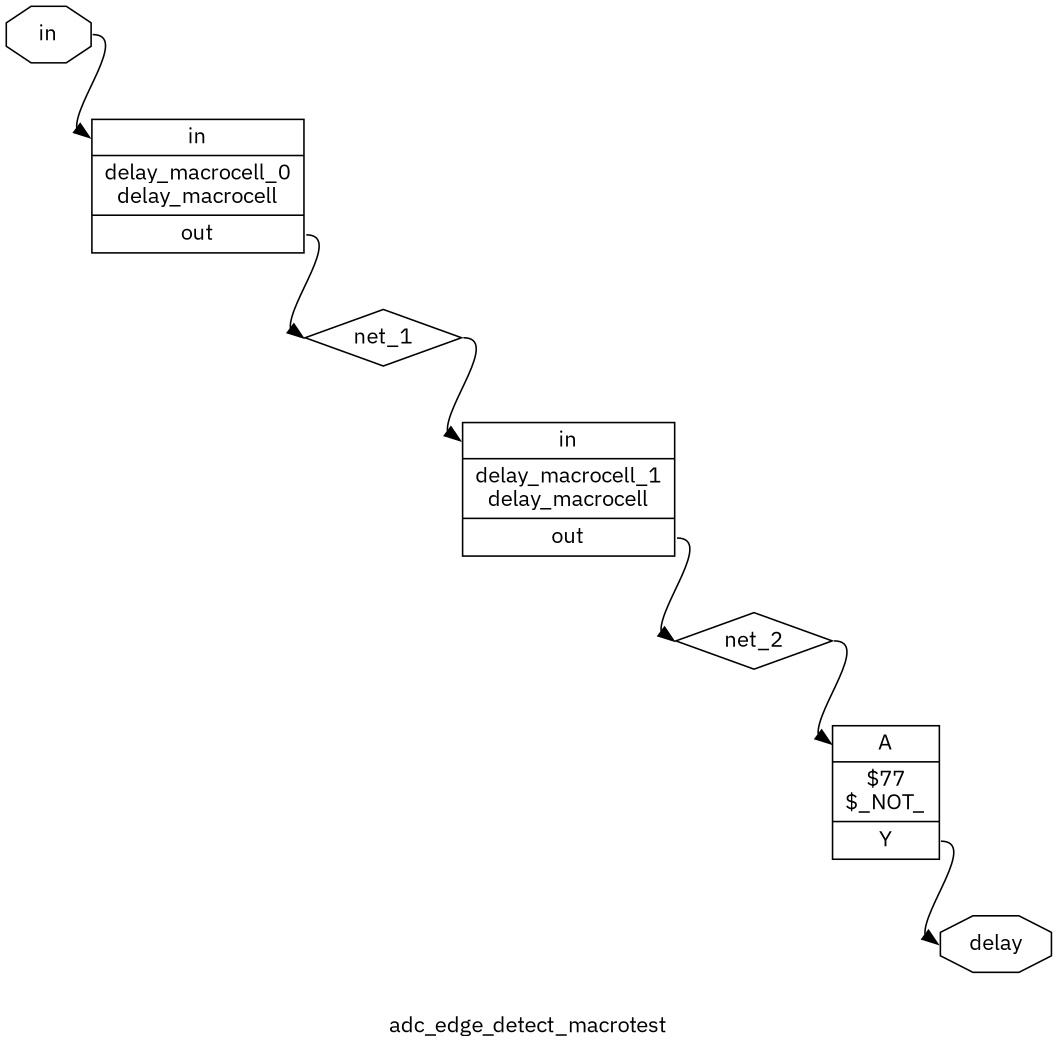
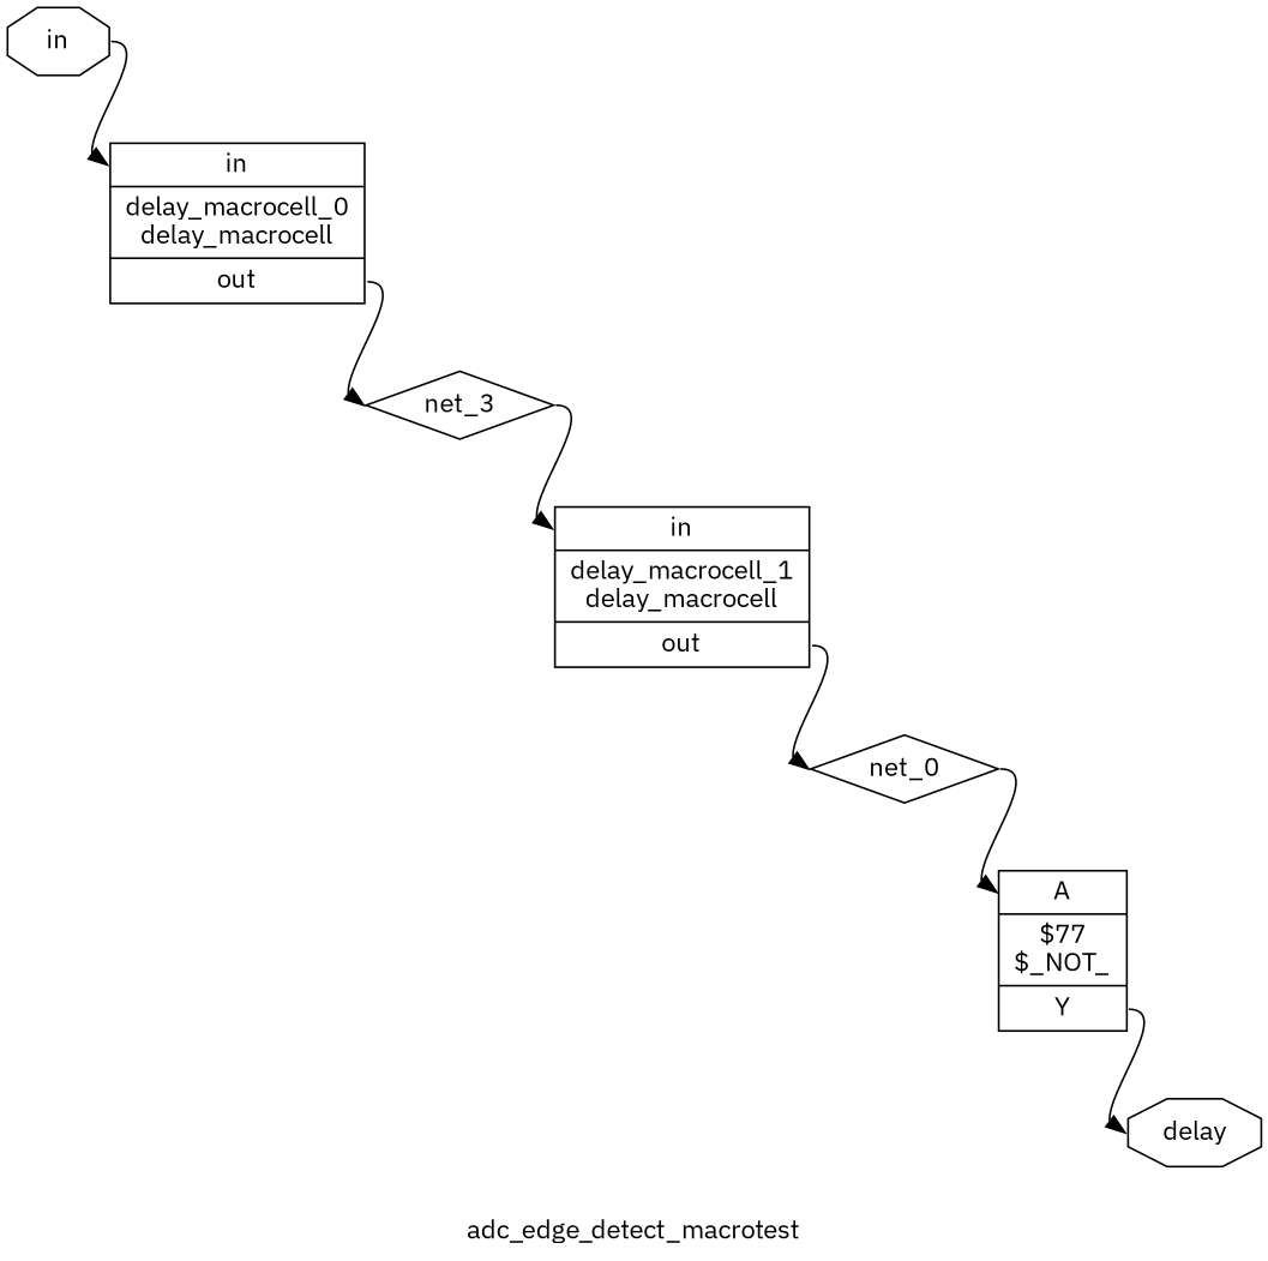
  digraph {
    fontname="IBM Plex Sans"
    label=adc_edge_detect_macrotest
    rankdir=TB
    remincross=true
    node [color=black fontcolor=black fontname="IBM Plex Sans" shape=record]
    edge [color=black fontname="IBM Plex Sans" headport=w tailport=e]
    n1 [label=in shape=octagon]
    n2 [label="{{<p1> in}|delay_macrocell_0\ndelay_macrocell|{<p4> out}}" color="" fontcolor=""]
-   n3 [label=net_1 shape=diamond]
+   n3 [label=net_3 shape=diamond]
    n4 [label="{{<p1> in}|delay_macrocell_1\ndelay_macrocell|{<p4> out}}" color="" fontcolor=""]
-   n5 [label=net_2 shape=diamond]
+   n5 [label=net_0 shape=diamond]
    n6 [label="{{<p5> A}|$77\n$_NOT_|{<p6> Y}}" color="" fontcolor=""]
    n7 [label=delay shape=octagon]
    n1 -> n2 [headport="p1:w"]
    n2 -> n3 [tailport="p4:e"]
    n3 -> n4 [headport="p1:w"]
    n4 -> n5 [tailport="p4:e"]
    n5 -> n6 [headport="p5:w"]
    n6 -> n7 [tailport="p6:e"]
  }
